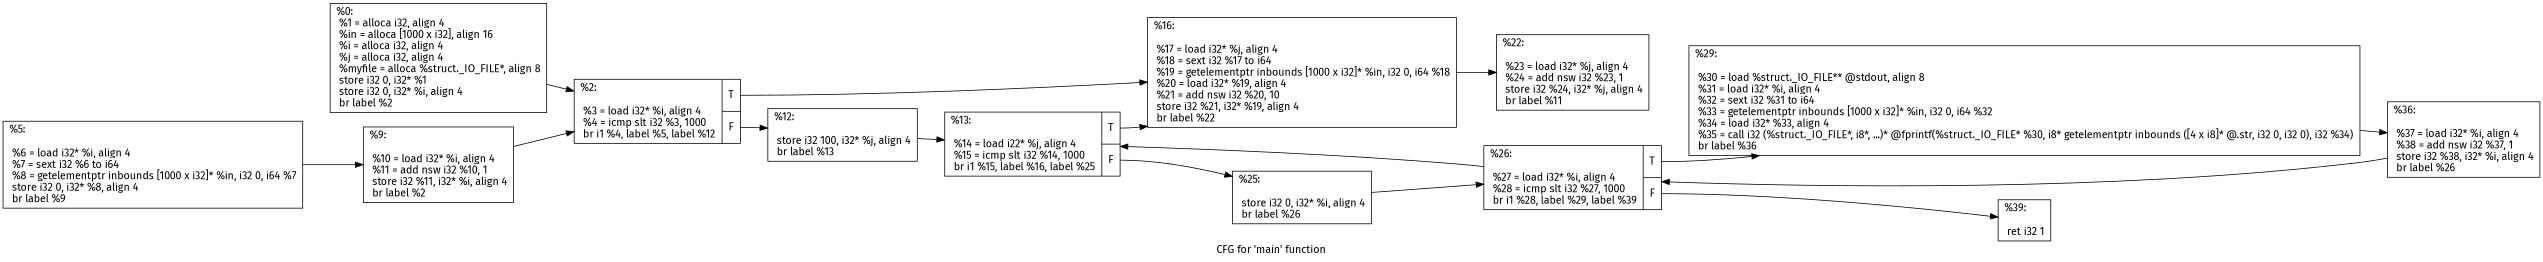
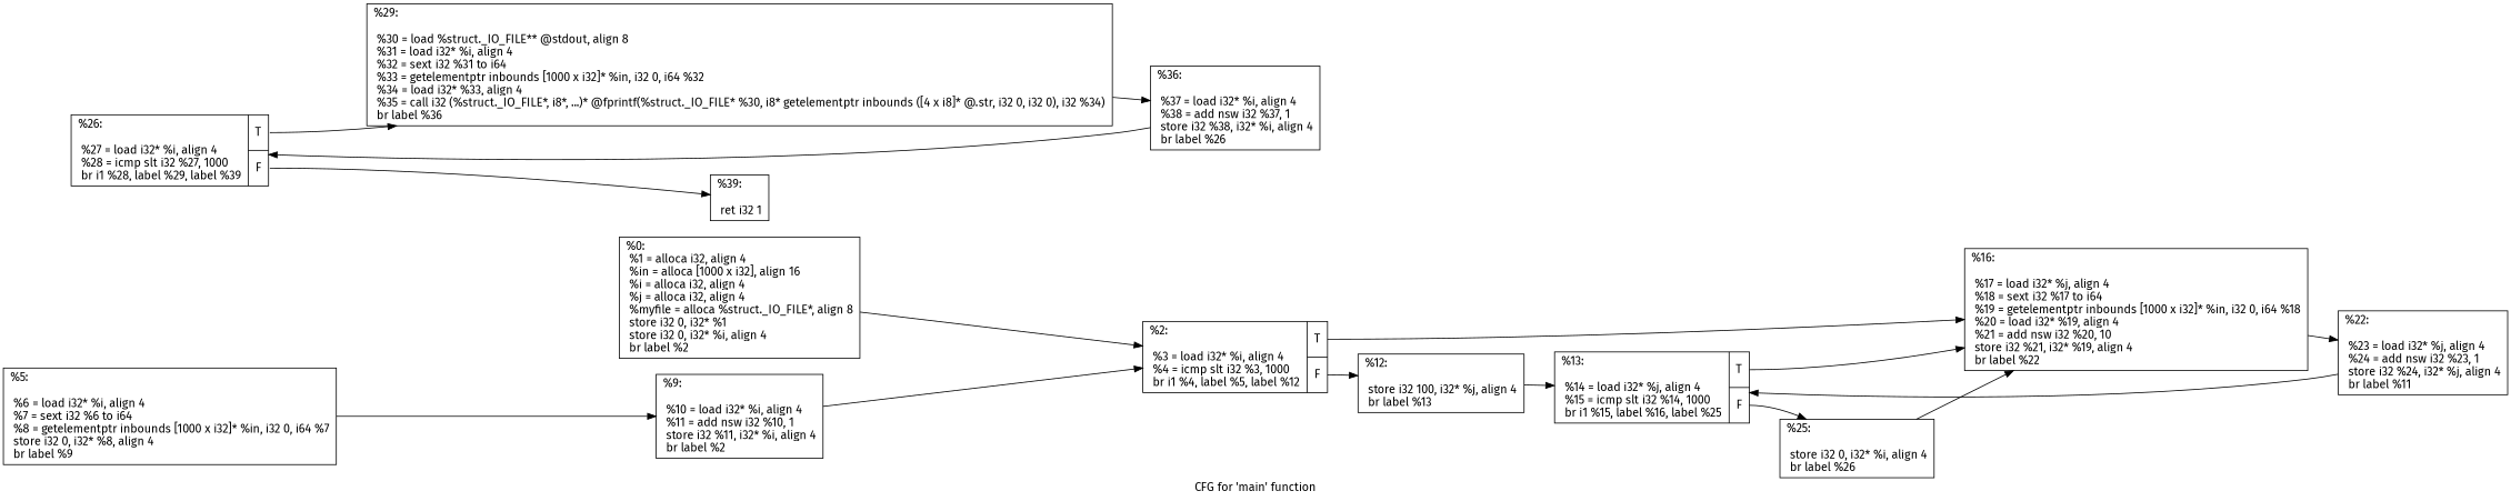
  digraph {
    fontname="Fira Sans"
    label="CFG for 'main' function"
    rankdir=LR
    node [fontname="Fira Sans" shape=record]
    edge [fontname="Fira Sans"]
    n1 [label="{%0:\l  %1 = alloca i32, align 4\l  %in = alloca [1000 x i32], align 16\l  %i = alloca i32, align 4\l  %j = alloca i32, align 4\l  %myfile = alloca %struct._IO_FILE*, align 8\l  store i32 0, i32* %1\l  store i32 0, i32* %i, align 4\l  br label %2\l}"]
    n2 [label="{%2:\l\l  %3 = load i32* %i, align 4\l  %4 = icmp slt i32 %3, 1000\l  br i1 %4, label %5, label %12\l|{<s0>T|<s1>F}}"]
    n3 [label="{%12:\l\l  store i32 100, i32* %j, align 4\l  br label %13\l}"]
    n4 [label="{%16:\l\l  %17 = load i32* %j, align 4\l  %18 = sext i32 %17 to i64\l  %19 = getelementptr inbounds [1000 x i32]* %in, i32 0, i64 %18\l  %20 = load i32* %19, align 4\l  %21 = add nsw i32 %20, 10\l  store i32 %21, i32* %19, align 4\l  br label %22\l}"]
    n5 [label="{%5:\l\l  %6 = load i32* %i, align 4\l  %7 = sext i32 %6 to i64\l  %8 = getelementptr inbounds [1000 x i32]* %in, i32 0, i64 %7\l  store i32 0, i32* %8, align 4\l  br label %9\l}"]
    n6 [label="{%9:\l\l  %10 = load i32* %i, align 4\l  %11 = add nsw i32 %10, 1\l  store i32 %11, i32* %i, align 4\l  br label %2\l}"]
-   n7 [label="{%13:\l\l  %14 = load i22* %j, align 4\l  %15 = icmp slt i32 %14, 1000\l  br i1 %15, label %16, label %25\l|{<s0>T|<s1>F}}"]
+   n7 [label="{%13:\l\l  %14 = load i32* %j, align 4\l  %15 = icmp slt i32 %14, 1000\l  br i1 %15, label %16, label %25\l|{<s0>T|<s1>F}}"]
    n8 [label="{%25:\l\l  store i32 0, i32* %i, align 4\l  br label %26\l}"]
    n9 [label="{%22:\l\l  %23 = load i32* %j, align 4\l  %24 = add nsw i32 %23, 1\l  store i32 %24, i32* %j, align 4\l  br label %11\l}"]
    n10 [label="{%26:\l\l  %27 = load i32* %i, align 4\l  %28 = icmp slt i32 %27, 1000\l  br i1 %28, label %29, label %39\l|{<s0>T|<s1>F}}"]
    n11 [label="{%29:\l\l  %30 = load %struct._IO_FILE** @stdout, align 8\l  %31 = load i32* %i, align 4\l  %32 = sext i32 %31 to i64\l  %33 = getelementptr inbounds [1000 x i32]* %in, i32 0, i64 %32\l  %34 = load i32* %33, align 4\l  %35 = call i32 (%struct._IO_FILE*, i8*, ...)* @fprintf(%struct._IO_FILE* %30, i8* getelementptr inbounds ([4 x i8]* @.str, i32 0, i32 0), i32 %34)\l  br label %36\l}"]
    n12 [label="{%39:\l\l  ret i32 1\l}"]
    n13 [label="{%36:\l\l  %37 = load i32* %i, align 4\l  %38 = add nsw i32 %37, 1\l  store i32 %38, i32* %i, align 4\l  br label %26\l}"]
    n1 -> n2
    n2 -> n3 [tailport=s1]
    n2 -> n4 [tailport=s0]
    n3 -> n7
    n4 -> n9
    n5 -> n6
    n6 -> n2
    n7 -> n4 [tailport=s0]
    n7 -> n8 [tailport=s1]
-   n8 -> n10
-   n10 -> n7
+   n8 -> n4
+   n9 -> n7
    n10 -> n11 [tailport=s0]
    n10 -> n12 [tailport=s1]
    n11 -> n13
    n13 -> n10
  }
